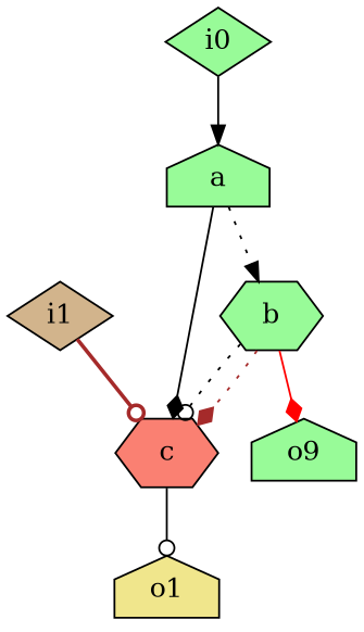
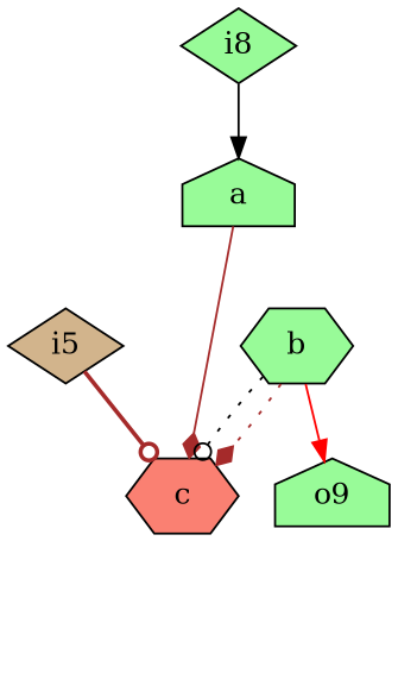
  digraph {
    node [fillcolor=palegreen shape=house style=filled]
    edge [arrowhead=normal color=black style=solid]
    n1 [label=a]
    n2 [label=b shape=hexagon]
    n3 [fillcolor=salmon label=c shape=hexagon]
    n4 [label=o9 output=0]
-   n5 [fillcolor=khaki label=o1 output=1]
-   n6 [input=0 label=i0 shape=diamond]
-   n7 [fillcolor=tan input=1 label=i1 shape=diamond]
-   n1 -> n2 [style=dotted]
-   n1 -> n3 [arrowhead=diamond]
+   n6 [input=0 label=i8 shape=diamond]
+   n7 [fillcolor=tan input=1 label=i5 shape=diamond]
+   n1 -> n3 [arrowhead=diamond color=brown]
    n2 -> n3 [arrowhead=odot style=dotted]
    n2 -> n3 [arrowhead=diamond color=brown style=dotted]
-   n2 -> n4 [arrowhead=diamond color=red]
-   n3 -> n5 [arrowhead=odot]
+   n2 -> n4 [color=red]
    n6 -> n1
    n7 -> n3 [arrowhead=odot color=brown style=bold]
  }
